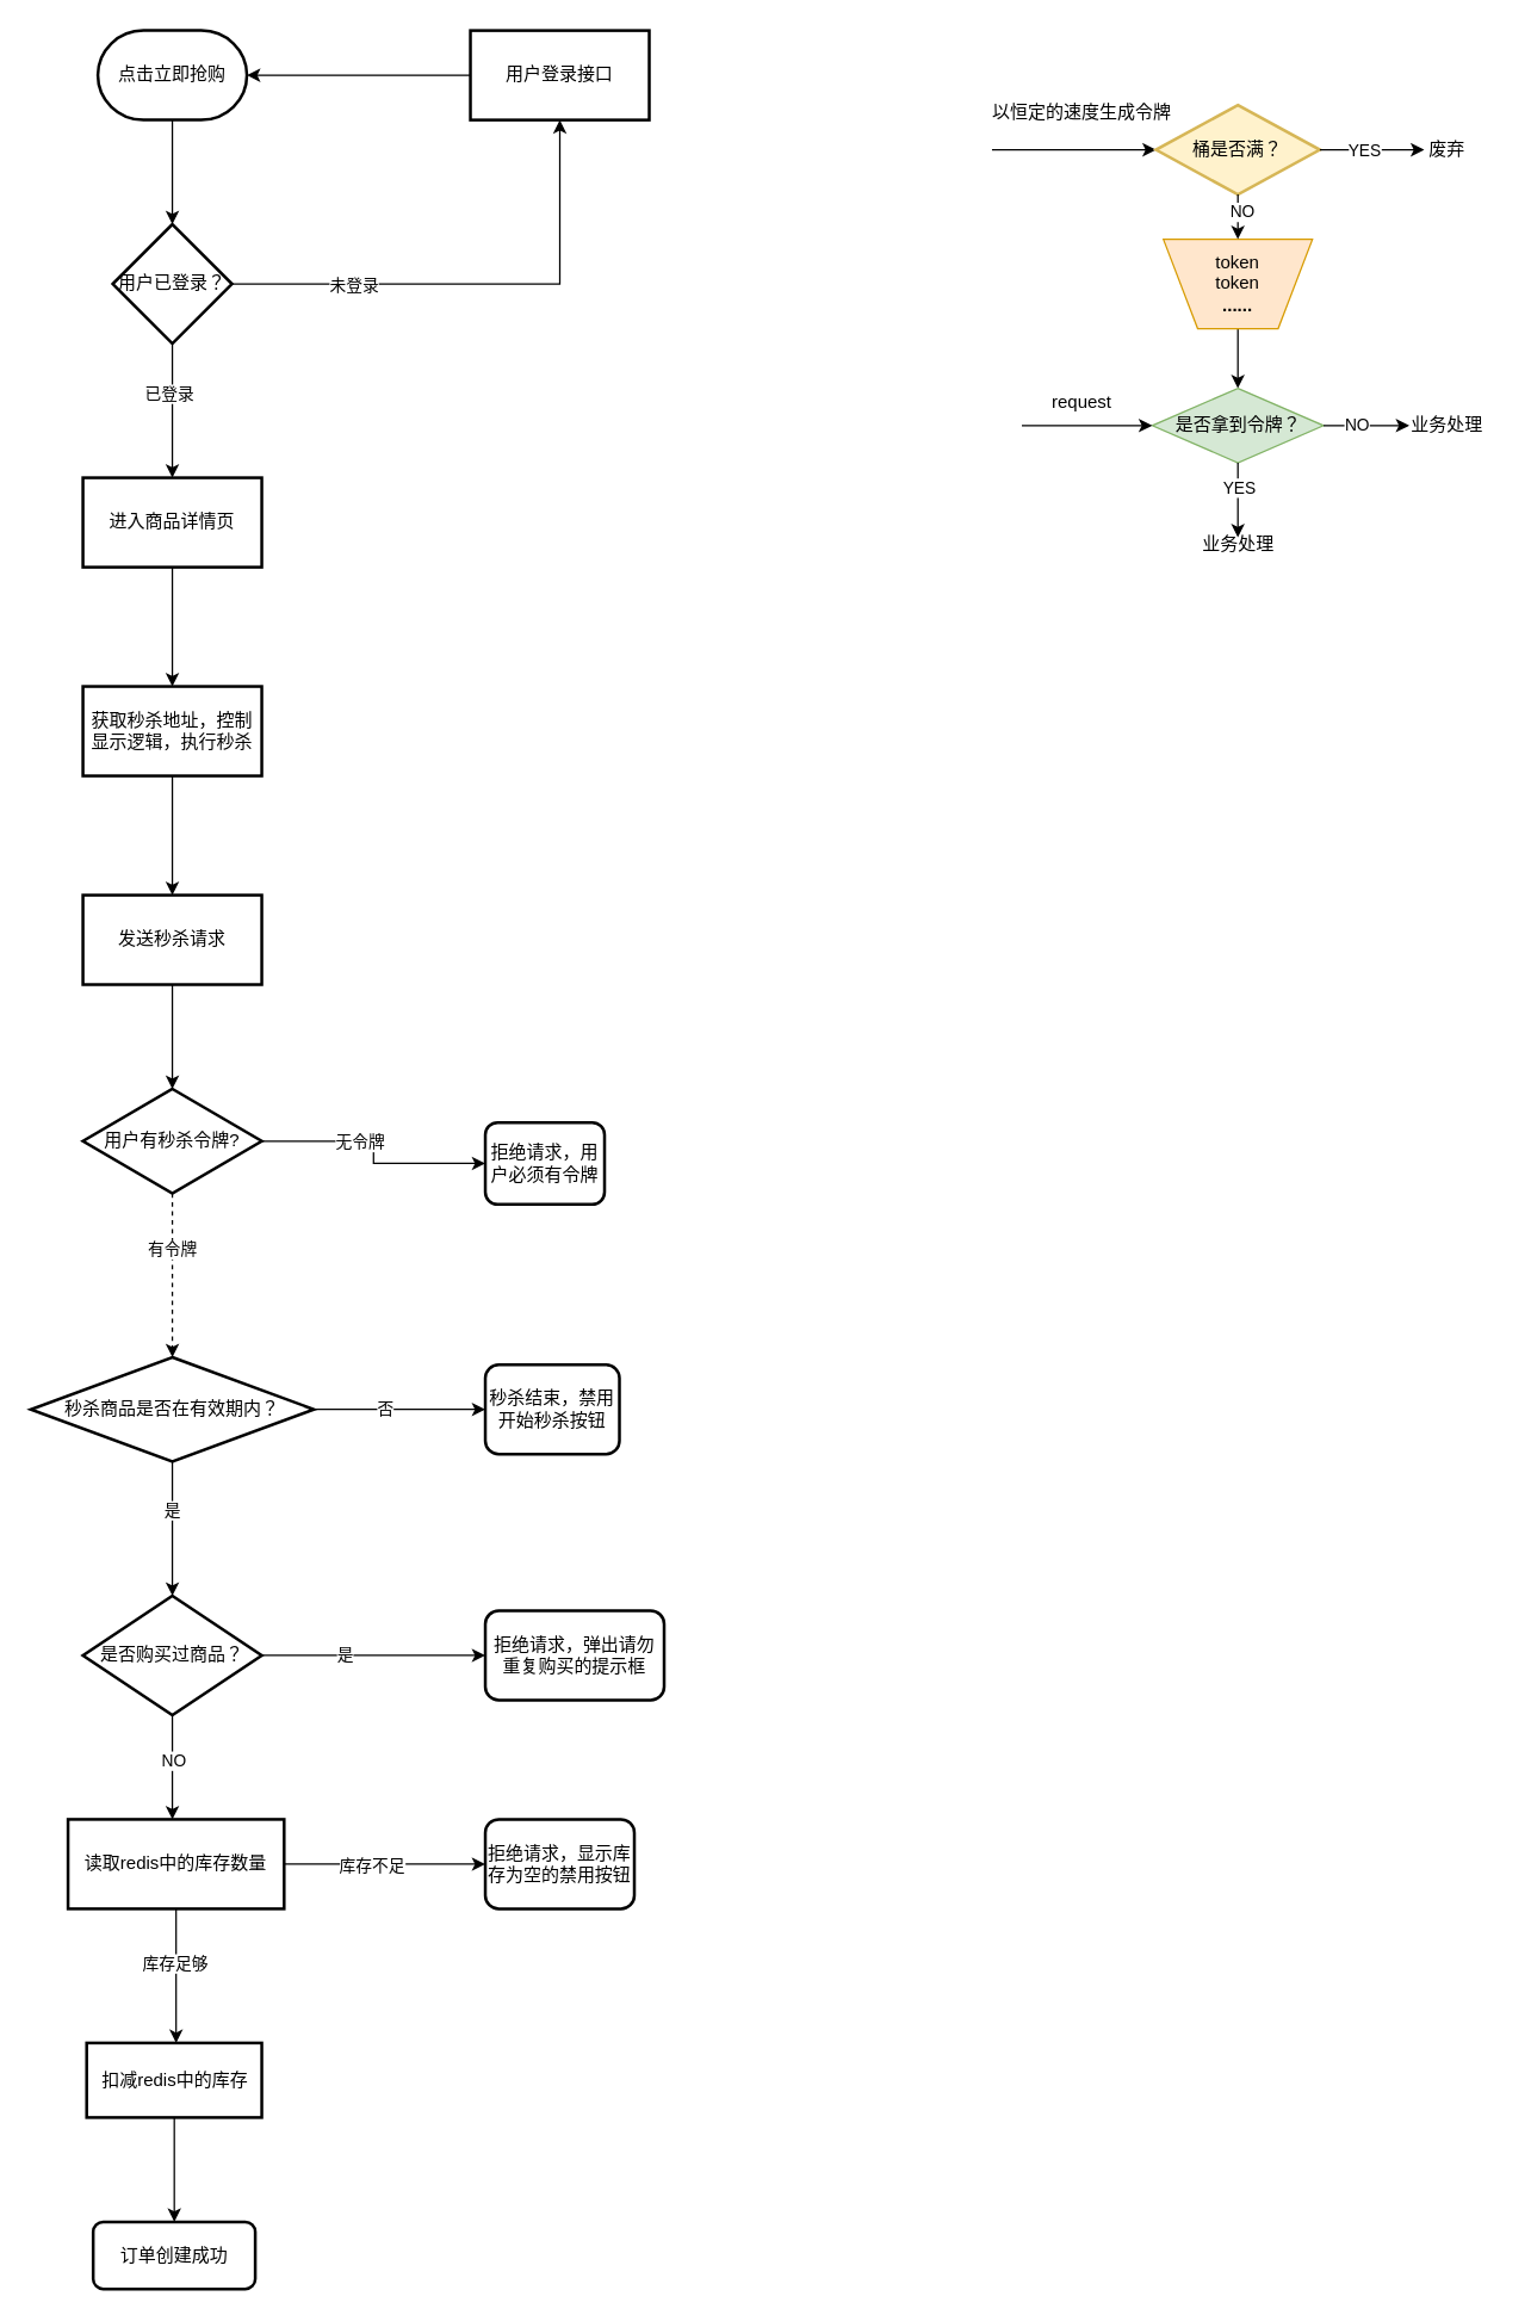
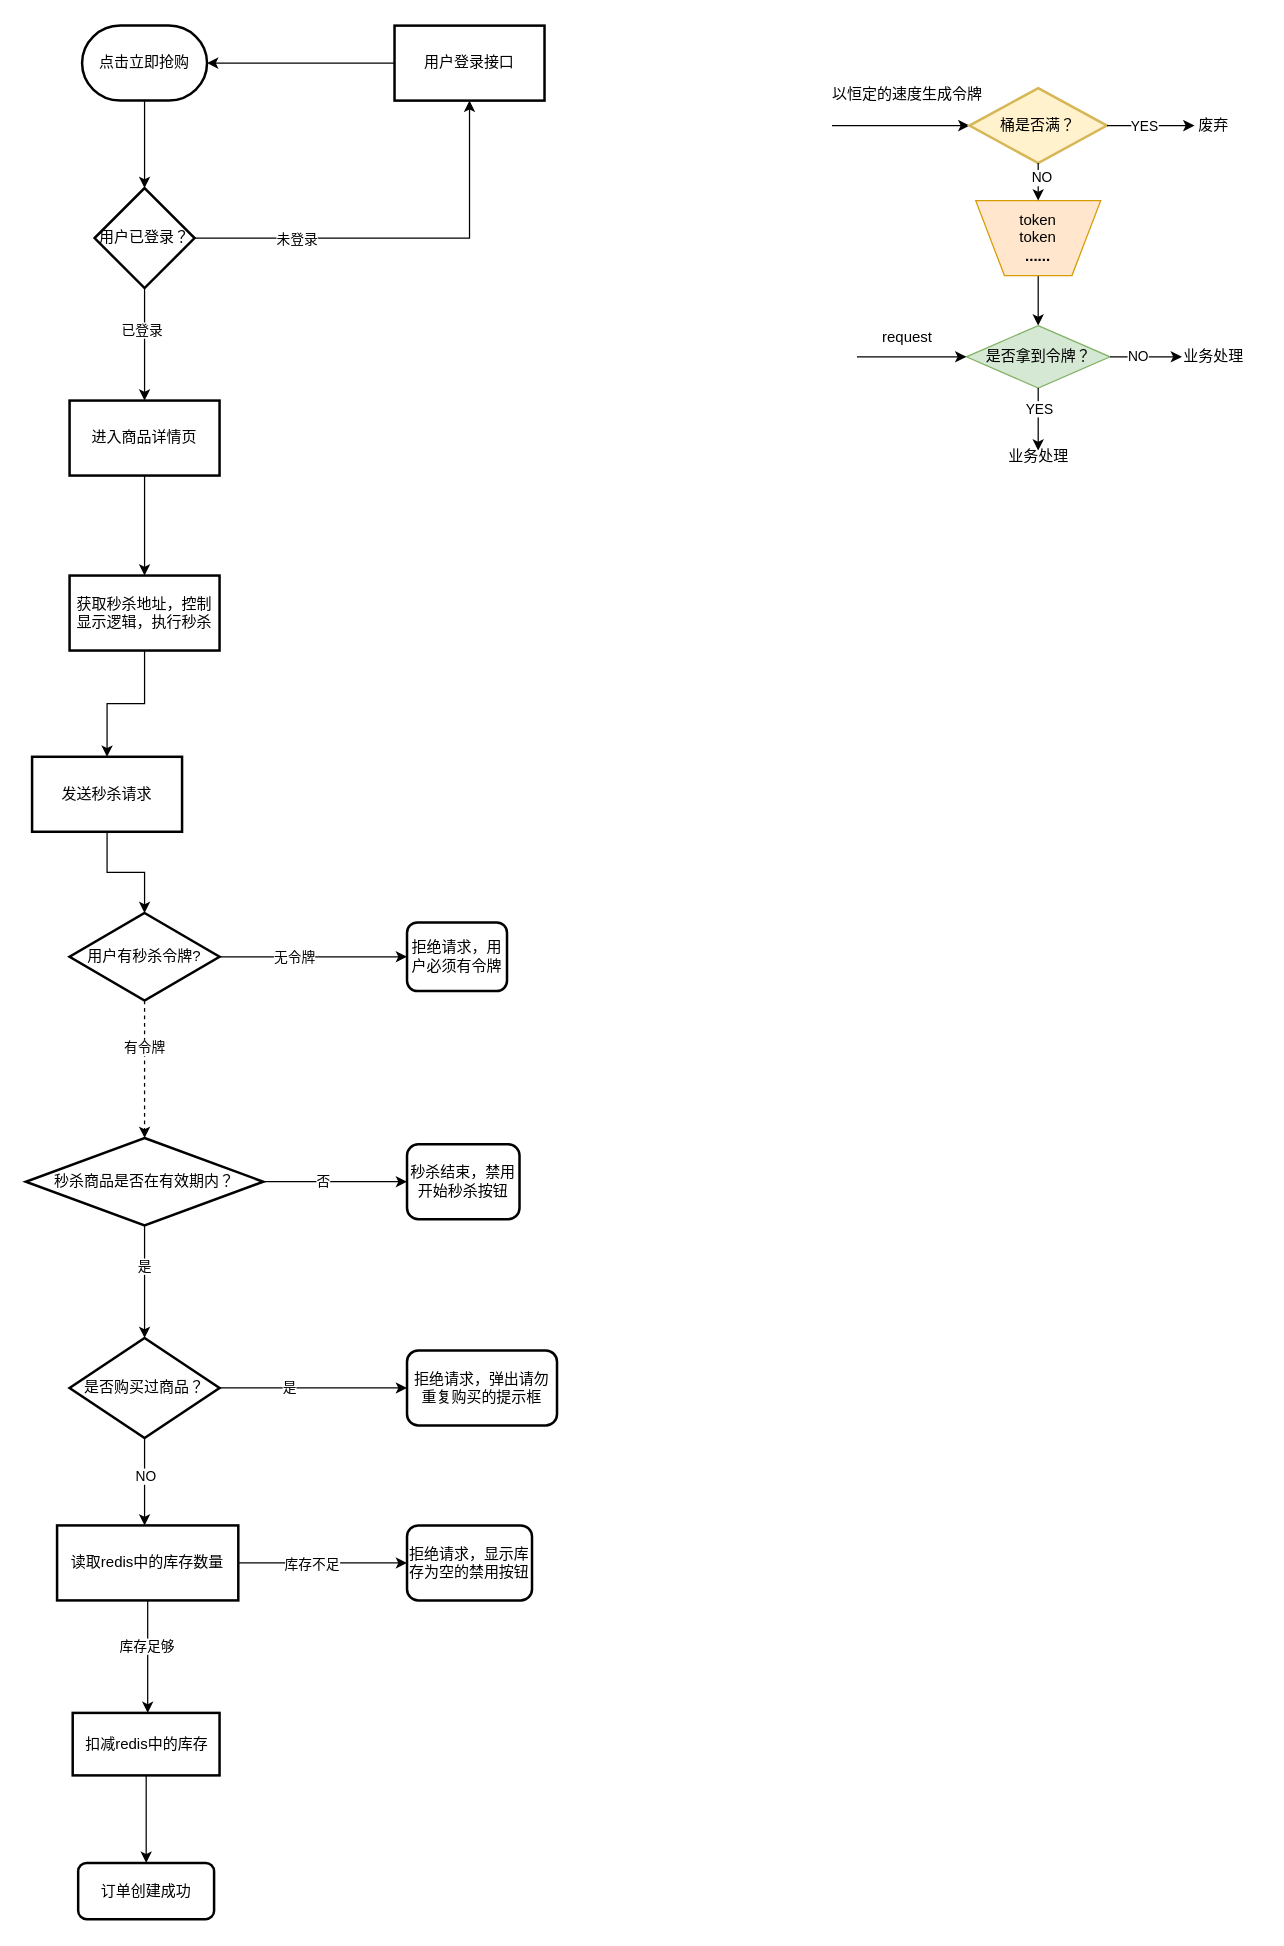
  <mxCell id="0" />
  <mxCell id="1" parent="0" />
  <mxCell id="2" value="" style="edgeStyle=orthogonalEdgeStyle;rounded=0;orthogonalLoop=1;jettySize=auto;html=1;" parent="1" source="3" target="8" edge="1"><mxGeometry relative="1" as="geometry" /></mxCell>
  <mxCell id="3" value="点击立即抢购" style="strokeWidth=2;html=1;shape=mxgraph.flowchart.terminator;whiteSpace=wrap;" parent="1" vertex="1"><mxGeometry x="65" y="20" width="100" height="60" as="geometry" /></mxCell>
  <mxCell id="4" value="" style="edgeStyle=orthogonalEdgeStyle;rounded=0;orthogonalLoop=1;jettySize=auto;html=1;" parent="1" source="8" target="9" edge="1"><mxGeometry relative="1" as="geometry" /></mxCell>
  <mxCell id="5" value="未登录" style="edgeLabel;html=1;align=center;verticalAlign=middle;resizable=0;points=[];" parent="4" vertex="1" connectable="0"><mxGeometry x="-0.508" y="-2" relative="1" as="geometry"><mxPoint y="-2" as="offset" /></mxGeometry></mxCell>
  <mxCell id="6" value="" style="edgeStyle=orthogonalEdgeStyle;rounded=0;orthogonalLoop=1;jettySize=auto;html=1;" parent="1" source="8" target="12" edge="1"><mxGeometry relative="1" as="geometry" /></mxCell>
  <mxCell id="7" value="已登录" style="edgeLabel;html=1;align=center;verticalAlign=middle;resizable=0;points=[];" parent="6" vertex="1" connectable="0"><mxGeometry x="-0.267" y="-3" relative="1" as="geometry"><mxPoint as="offset" /></mxGeometry></mxCell>
  <mxCell id="8" value="用户已登录？" style="rhombus;whiteSpace=wrap;html=1;strokeWidth=2;" parent="1" vertex="1"><mxGeometry x="75" y="150" width="80" height="80" as="geometry" /></mxCell>
  <mxCell id="9" value="用户登录接口" style="whiteSpace=wrap;html=1;strokeWidth=2;" parent="1" vertex="1"><mxGeometry x="315" y="20" width="120" height="60" as="geometry" /></mxCell>
  <mxCell id="10" value="" style="endArrow=classic;html=1;rounded=0;exitX=0;exitY=0.5;exitDx=0;exitDy=0;entryX=1;entryY=0.5;entryDx=0;entryDy=0;entryPerimeter=0;" parent="1" source="9" target="3" edge="1"><mxGeometry width="50" height="50" relative="1" as="geometry"><mxPoint x="125" y="300" as="sourcePoint" /><mxPoint x="175" y="250" as="targetPoint" /></mxGeometry></mxCell>
  <mxCell id="11" value="" style="edgeStyle=orthogonalEdgeStyle;rounded=0;orthogonalLoop=1;jettySize=auto;html=1;" parent="1" source="12" target="14" edge="1"><mxGeometry relative="1" as="geometry" /></mxCell>
  <mxCell id="12" value="进入商品详情页" style="whiteSpace=wrap;html=1;strokeWidth=2;" parent="1" vertex="1"><mxGeometry x="55" y="320" width="120" height="60" as="geometry" /></mxCell>
  <mxCell id="13" value="" style="edgeStyle=orthogonalEdgeStyle;rounded=0;orthogonalLoop=1;jettySize=auto;html=1;" parent="1" source="14" target="16" edge="1"><mxGeometry relative="1" as="geometry" /></mxCell>
  <mxCell id="14" value="获取秒杀地址，控制显示逻辑，执行秒杀" style="whiteSpace=wrap;html=1;strokeWidth=2;" parent="1" vertex="1"><mxGeometry x="55" y="460" width="120" height="60" as="geometry" /></mxCell>
  <mxCell id="15" value="" style="edgeStyle=orthogonalEdgeStyle;rounded=0;orthogonalLoop=1;jettySize=auto;html=1;" parent="1" source="16" target="21" edge="1"><mxGeometry relative="1" as="geometry" /></mxCell>
- <mxCell id="16" value="发送秒杀请求" style="whiteSpace=wrap;html=1;strokeWidth=2;" parent="1" vertex="1"><mxGeometry x="55" y="600" width="120" height="60" as="geometry" /></mxCell>
+ <mxCell id="16" value="发送秒杀请求" style="whiteSpace=wrap;html=1;strokeWidth=2;" parent="1" vertex="1"><mxGeometry x="25" y="605" width="120" height="60" as="geometry" /></mxCell>
  <mxCell id="17" value="" style="edgeStyle=orthogonalEdgeStyle;rounded=0;orthogonalLoop=1;jettySize=auto;html=1;" parent="1" source="21" target="22" edge="1"><mxGeometry relative="1" as="geometry" /></mxCell>
  <mxCell id="18" value="无令牌" style="edgeLabel;html=1;align=center;verticalAlign=middle;resizable=0;points=[];" parent="17" vertex="1" connectable="0"><mxGeometry x="-0.207" y="-3" relative="1" as="geometry"><mxPoint y="-3" as="offset" /></mxGeometry></mxCell>
  <mxCell id="19" value="" style="edgeStyle=orthogonalEdgeStyle;rounded=0;orthogonalLoop=1;jettySize=auto;html=1;dashed=1;" parent="1" source="21" target="27" edge="1"><mxGeometry relative="1" as="geometry"><Array as="points"><mxPoint x="115" y="830" /><mxPoint x="115" y="830" /></Array></mxGeometry></mxCell>
  <mxCell id="20" value="有令牌" style="edgeLabel;html=1;align=center;verticalAlign=middle;resizable=0;points=[];" parent="19" vertex="1" connectable="0"><mxGeometry x="-0.328" y="-1" relative="1" as="geometry"><mxPoint as="offset" /></mxGeometry></mxCell>
  <mxCell id="21" value="用户有秒杀令牌?" style="rhombus;whiteSpace=wrap;html=1;strokeWidth=2;" parent="1" vertex="1"><mxGeometry x="55" y="730" width="120" height="70" as="geometry" /></mxCell>
- <mxCell id="22" value="拒绝请求，用户必须有令牌" style="rounded=1;whiteSpace=wrap;html=1;strokeWidth=2;" parent="1" vertex="1"><mxGeometry x="325" y="752.5" width="80" height="55" as="geometry" /></mxCell>
+ <mxCell id="22" value="拒绝请求，用户必须有令牌" style="rounded=1;whiteSpace=wrap;html=1;strokeWidth=2;" parent="1" vertex="1"><mxGeometry x="325" y="737.5" width="80" height="55" as="geometry" /></mxCell>
  <mxCell id="23" value="" style="edgeStyle=orthogonalEdgeStyle;rounded=0;orthogonalLoop=1;jettySize=auto;html=1;" parent="1" source="27" target="28" edge="1"><mxGeometry relative="1" as="geometry" /></mxCell>
  <mxCell id="24" value="否" style="edgeLabel;html=1;align=center;verticalAlign=middle;resizable=0;points=[];" parent="23" vertex="1" connectable="0"><mxGeometry x="-0.19" y="1" relative="1" as="geometry"><mxPoint as="offset" /></mxGeometry></mxCell>
  <mxCell id="25" value="" style="edgeStyle=orthogonalEdgeStyle;rounded=0;orthogonalLoop=1;jettySize=auto;html=1;" parent="1" source="27" edge="1"><mxGeometry relative="1" as="geometry"><mxPoint x="115" y="1070" as="targetPoint" /></mxGeometry></mxCell>
  <mxCell id="26" value="是" style="edgeLabel;html=1;align=center;verticalAlign=middle;resizable=0;points=[];" parent="25" vertex="1" connectable="0"><mxGeometry x="-0.294" y="-1" relative="1" as="geometry"><mxPoint as="offset" /></mxGeometry></mxCell>
  <mxCell id="27" value="秒杀商品是否在有效期内？" style="rhombus;whiteSpace=wrap;html=1;strokeWidth=2;" parent="1" vertex="1"><mxGeometry x="20" y="910" width="190" height="70" as="geometry" /></mxCell>
  <mxCell id="28" value="秒杀结束，禁用开始秒杀按钮" style="rounded=1;whiteSpace=wrap;html=1;strokeWidth=2;" parent="1" vertex="1"><mxGeometry x="325" y="915" width="90" height="60" as="geometry" /></mxCell>
  <mxCell id="29" value="" style="edgeStyle=orthogonalEdgeStyle;rounded=0;orthogonalLoop=1;jettySize=auto;html=1;" parent="1" source="31" target="41" edge="1"><mxGeometry relative="1" as="geometry" /></mxCell>
  <mxCell id="30" value="是" style="edgeLabel;html=1;align=center;verticalAlign=middle;resizable=0;points=[];" parent="29" vertex="1" connectable="0"><mxGeometry x="-0.263" y="1" relative="1" as="geometry"><mxPoint as="offset" /></mxGeometry></mxCell>
  <mxCell id="31" value="是否购买过商品？" style="strokeWidth=2;html=1;shape=mxgraph.flowchart.decision;whiteSpace=wrap;" parent="1" vertex="1"><mxGeometry x="55" y="1070" width="120" height="80" as="geometry" /></mxCell>
  <mxCell id="32" value="" style="edgeStyle=orthogonalEdgeStyle;rounded=0;orthogonalLoop=1;jettySize=auto;html=1;" parent="1" source="36" target="37" edge="1"><mxGeometry relative="1" as="geometry" /></mxCell>
  <mxCell id="33" value="库存不足" style="edgeLabel;html=1;align=center;verticalAlign=middle;resizable=0;points=[];" parent="32" vertex="1" connectable="0"><mxGeometry x="-0.231" y="2" relative="1" as="geometry"><mxPoint x="6" y="2" as="offset" /></mxGeometry></mxCell>
  <mxCell id="34" value="" style="edgeStyle=orthogonalEdgeStyle;rounded=0;orthogonalLoop=1;jettySize=auto;html=1;" parent="1" source="36" target="43" edge="1"><mxGeometry relative="1" as="geometry"><Array as="points"><mxPoint x="118" y="1310" /><mxPoint x="118" y="1310" /></Array></mxGeometry></mxCell>
  <mxCell id="35" value="库存足够" style="edgeLabel;html=1;align=center;verticalAlign=middle;resizable=0;points=[];" parent="34" vertex="1" connectable="0"><mxGeometry x="-0.189" y="-1" relative="1" as="geometry"><mxPoint as="offset" /></mxGeometry></mxCell>
  <mxCell id="36" value="读取redis中的库存数量" style="whiteSpace=wrap;html=1;strokeWidth=2;" parent="1" vertex="1"><mxGeometry x="45" y="1220" width="145" height="60" as="geometry" /></mxCell>
  <mxCell id="37" value="拒绝请求，显示库存为空的禁用按钮" style="rounded=1;whiteSpace=wrap;html=1;strokeWidth=2;" parent="1" vertex="1"><mxGeometry x="325" y="1220" width="100" height="60" as="geometry" /></mxCell>
  <mxCell id="38" style="edgeStyle=orthogonalEdgeStyle;rounded=0;orthogonalLoop=1;jettySize=auto;html=1;exitX=0.5;exitY=1;exitDx=0;exitDy=0;" parent="1" source="37" target="37" edge="1"><mxGeometry relative="1" as="geometry" /></mxCell>
  <mxCell id="39" value="" style="endArrow=classic;html=1;rounded=0;exitX=0.5;exitY=1;exitDx=0;exitDy=0;exitPerimeter=0;" parent="1" source="31" edge="1"><mxGeometry width="50" height="50" relative="1" as="geometry"><mxPoint x="25" y="1210" as="sourcePoint" /><mxPoint x="115" y="1220" as="targetPoint" /></mxGeometry></mxCell>
  <mxCell id="40" value="NO" style="edgeLabel;html=1;align=center;verticalAlign=middle;resizable=0;points=[];" vertex="1" connectable="0" parent="39"><mxGeometry x="-0.411" y="3" relative="1" as="geometry"><mxPoint x="-3" y="9" as="offset" /></mxGeometry></mxCell>
  <mxCell id="41" value="拒绝请求，弹出请勿重复购买的提示框" style="rounded=1;whiteSpace=wrap;html=1;strokeWidth=2;" parent="1" vertex="1"><mxGeometry x="325" y="1080" width="120" height="60" as="geometry" /></mxCell>
  <mxCell id="42" value="" style="edgeStyle=orthogonalEdgeStyle;rounded=0;orthogonalLoop=1;jettySize=auto;html=1;" parent="1" source="43" target="44" edge="1"><mxGeometry relative="1" as="geometry" /></mxCell>
  <mxCell id="43" value="扣减redis中的库存" style="whiteSpace=wrap;html=1;strokeWidth=2;" parent="1" vertex="1"><mxGeometry x="57.5" y="1370" width="117.5" height="50" as="geometry" /></mxCell>
  <mxCell id="44" value="订单创建成功" style="rounded=1;whiteSpace=wrap;html=1;strokeWidth=2;" parent="1" vertex="1"><mxGeometry x="61.88" y="1490" width="108.75" height="45" as="geometry" /></mxCell>
  <mxCell id="45" value="" style="endArrow=classic;html=1;rounded=0;" edge="1" parent="1"><mxGeometry width="50" height="50" relative="1" as="geometry"><mxPoint x="665" y="100" as="sourcePoint" /><mxPoint x="775" y="100" as="targetPoint" /></mxGeometry></mxCell>
  <mxCell id="46" value="以恒定的速度生成令牌" style="text;html=1;align=center;verticalAlign=middle;resizable=0;points=[];autosize=1;strokeColor=none;fillColor=none;" vertex="1" parent="1"><mxGeometry x="655" y="60" width="140" height="30" as="geometry" /></mxCell>
  <mxCell id="47" value="桶是否满？" style="strokeWidth=2;html=1;shape=mxgraph.flowchart.decision;whiteSpace=wrap;fillColor=#fff2cc;strokeColor=#d6b656;" vertex="1" parent="1"><mxGeometry x="775" y="70" width="110" height="60" as="geometry" /></mxCell>
  <mxCell id="48" value="" style="endArrow=classic;html=1;rounded=0;exitX=1;exitY=0.5;exitDx=0;exitDy=0;exitPerimeter=0;" edge="1" parent="1" source="47"><mxGeometry width="50" height="50" relative="1" as="geometry"><mxPoint x="905" y="110" as="sourcePoint" /><mxPoint x="955" y="100" as="targetPoint" /></mxGeometry></mxCell>
  <mxCell id="49" value="YES" style="edgeLabel;html=1;align=center;verticalAlign=middle;resizable=0;points=[];" vertex="1" connectable="0" parent="48"><mxGeometry x="-0.33" y="-2" relative="1" as="geometry"><mxPoint x="6" y="-2" as="offset" /></mxGeometry></mxCell>
  <mxCell id="50" value="废弃" style="text;html=1;align=center;verticalAlign=middle;resizable=0;points=[];autosize=1;strokeColor=none;fillColor=none;" vertex="1" parent="1"><mxGeometry x="945" y="85" width="50" height="30" as="geometry" /></mxCell>
  <mxCell id="51" value="" style="edgeStyle=orthogonalEdgeStyle;rounded=0;orthogonalLoop=1;jettySize=auto;html=1;" edge="1" parent="1" source="52"><mxGeometry relative="1" as="geometry"><mxPoint x="830" y="260" as="targetPoint" /></mxGeometry></mxCell>
  <mxCell id="52" value="token&lt;br&gt;token&lt;br&gt;&lt;b&gt;......&lt;/b&gt;" style="verticalLabelPosition=middle;verticalAlign=middle;html=1;shape=trapezoid;perimeter=trapezoidPerimeter;whiteSpace=wrap;size=0.23;arcSize=10;flipV=1;labelPosition=center;align=center;fillColor=#ffe6cc;strokeColor=#d79b00;" vertex="1" parent="1"><mxGeometry x="780" y="160" width="100" height="60" as="geometry" /></mxCell>
  <mxCell id="53" value="" style="endArrow=classic;html=1;rounded=0;entryX=0.5;entryY=0;entryDx=0;entryDy=0;" edge="1" parent="1" source="47" target="52"><mxGeometry width="50" height="50" relative="1" as="geometry"><mxPoint x="855" y="170" as="sourcePoint" /><mxPoint x="905" y="120" as="targetPoint" /><Array as="points"><mxPoint x="830" y="150" /></Array></mxGeometry></mxCell>
  <mxCell id="54" value="NO" style="edgeLabel;html=1;align=center;verticalAlign=middle;resizable=0;points=[];" vertex="1" connectable="0" parent="53"><mxGeometry x="-0.237" y="2" relative="1" as="geometry"><mxPoint as="offset" /></mxGeometry></mxCell>
  <mxCell id="55" value="是否拿到令牌？" style="rhombus;whiteSpace=wrap;html=1;fillColor=#d5e8d4;strokeColor=#82b366;arcSize=10;" vertex="1" parent="1"><mxGeometry x="772.5" y="260" width="115" height="50" as="geometry" /></mxCell>
  <mxCell id="56" value="" style="endArrow=classic;html=1;rounded=0;entryX=0;entryY=0.5;entryDx=0;entryDy=0;" edge="1" parent="1" target="55"><mxGeometry width="50" height="50" relative="1" as="geometry"><mxPoint x="685" y="285" as="sourcePoint" /><mxPoint x="735" y="260" as="targetPoint" /></mxGeometry></mxCell>
  <mxCell id="57" value="request" style="text;html=1;align=center;verticalAlign=middle;resizable=0;points=[];autosize=1;strokeColor=none;fillColor=none;" vertex="1" parent="1"><mxGeometry x="695" y="255" width="60" height="30" as="geometry" /></mxCell>
  <mxCell id="58" value="" style="endArrow=classic;html=1;rounded=0;exitX=1;exitY=0.5;exitDx=0;exitDy=0;" edge="1" parent="1" source="55"><mxGeometry width="50" height="50" relative="1" as="geometry"><mxPoint x="895" y="290" as="sourcePoint" /><mxPoint x="945" y="285" as="targetPoint" /></mxGeometry></mxCell>
  <mxCell id="59" value="NO" style="edgeLabel;html=1;align=center;verticalAlign=middle;resizable=0;points=[];" vertex="1" connectable="0" parent="58"><mxGeometry x="-0.23" y="1" relative="1" as="geometry"><mxPoint as="offset" /></mxGeometry></mxCell>
  <mxCell id="60" value="业务处理" style="text;html=1;align=center;verticalAlign=middle;resizable=0;points=[];autosize=1;strokeColor=none;fillColor=none;" vertex="1" parent="1"><mxGeometry x="935" y="270" width="70" height="30" as="geometry" /></mxCell>
  <mxCell id="61" value="" style="endArrow=classic;html=1;rounded=0;exitX=0.5;exitY=1;exitDx=0;exitDy=0;" edge="1" parent="1" source="55"><mxGeometry width="50" height="50" relative="1" as="geometry"><mxPoint x="815" y="360" as="sourcePoint" /><mxPoint x="830" y="360" as="targetPoint" /></mxGeometry></mxCell>
  <mxCell id="62" value="YES" style="edgeLabel;html=1;align=center;verticalAlign=middle;resizable=0;points=[];" vertex="1" connectable="0" parent="61"><mxGeometry x="-0.37" relative="1" as="geometry"><mxPoint as="offset" /></mxGeometry></mxCell>
  <mxCell id="63" value="业务处理" style="text;html=1;align=center;verticalAlign=middle;resizable=0;points=[];autosize=1;strokeColor=none;fillColor=none;" vertex="1" parent="1"><mxGeometry x="795" y="350" width="70" height="30" as="geometry" /></mxCell>
